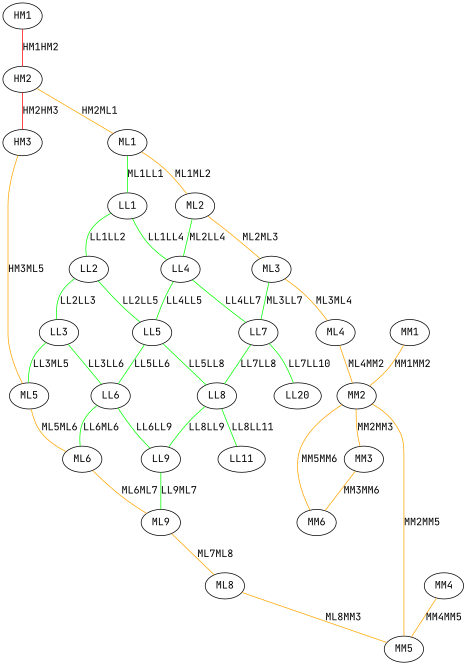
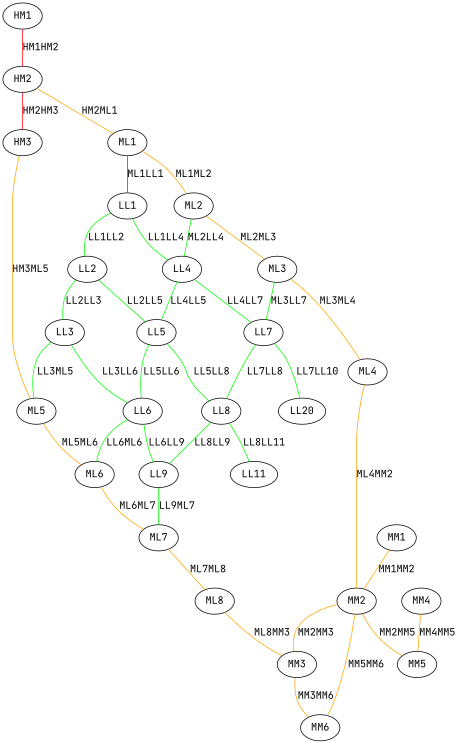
  graph {
    fontname="JetBrains Mono"
    node [fontname="JetBrains Mono"]
    edge [color=green fontname="JetBrains Mono" weight=30]
    HM1
    HM2
    HM3
    ML1
    ML5
    ML2
    LL1
    ML6
    MM1
    MM2
    MM3
    MM5
    MM6
    MM4
    ML3
    LL4
    LL2
    ML4
    LL7
    LL5
    LL8
    n22 [label=LL20]
-   ML7 [label=ML9]
+   ML7
    ML8
    LL3
    LL6
    LL9
    LL11
    HM1 -- HM2 [color=red label=HM1HM2 weight=70]
    HM2 -- HM3 [color=red label=HM2HM3 weight=70]
    HM2 -- ML1 [color=orange label=HM2ML1 weight=50]
    HM3 -- ML5 [color=orange label=HM3ML5 weight=50]
    ML1 -- ML2 [color=orange label=ML1ML2 weight=50]
-   ML1 -- LL1 [label=ML1LL1]
+   ML1 -- LL1 [color=red label=ML1LL1]
    ML5 -- ML6 [color=orange label=ML5ML6 weight=50]
    ML2 -- ML3 [color=orange label=ML2ML3 weight=50]
    ML2 -- LL4 [label=ML2LL4]
    LL1 -- LL4 [label=LL1LL4]
    LL1 -- LL2 [label=LL1LL2]
    ML6 -- ML7 [color=orange label=ML6ML7 weight=50]
    MM1 -- MM2 [color=orange label=MM1MM2 weight=50]
    MM2 -- MM3 [color=orange label=MM2MM3 weight=50]
    MM2 -- MM5 [color=orange label=MM2MM5 weight=50]
    MM2 -- MM6 [color=orange label=MM5MM6 weight=50]
    MM3 -- MM6 [color=orange label=MM3MM6 weight=50]
    MM4 -- MM5 [color=orange label=MM4MM5 weight=50]
    ML3 -- ML4 [color=orange label=ML3ML4 weight=50]
    ML3 -- LL7 [label=ML3LL7]
    LL4 -- LL7 [label=LL4LL7]
    LL4 -- LL5 [label=LL4LL5]
    LL2 -- LL5 [label=LL2LL5]
    LL2 -- LL3 [label=LL2LL3]
    ML4 -- MM2 [color=orange label=ML4MM2 weight=50]
    LL7 -- LL8 [label=LL7LL8]
    LL7 -- n22 [label=LL7LL10]
    LL5 -- LL8 [label=LL5LL8]
    LL5 -- LL6 [label=LL5LL6]
    LL8 -- LL9 [label=LL8LL9]
    LL8 -- LL11 [label=LL8LL11]
    ML7 -- ML8 [color=orange label=ML7ML8 weight=50]
-   ML8 -- MM5 [color=orange label=ML8MM3 weight=50]
+   ML8 -- MM3 [color=orange label=ML8MM3 weight=50]
    LL3 -- ML5 [label=LL3ML5]
    LL3 -- LL6 [label=LL3LL6]
    LL6 -- ML6 [label=LL6ML6]
    LL6 -- LL9 [label=LL6LL9]
    LL9 -- ML7 [label=LL9ML7]
  }
